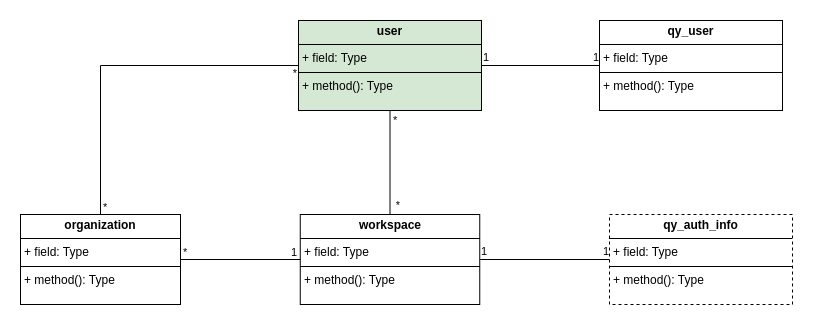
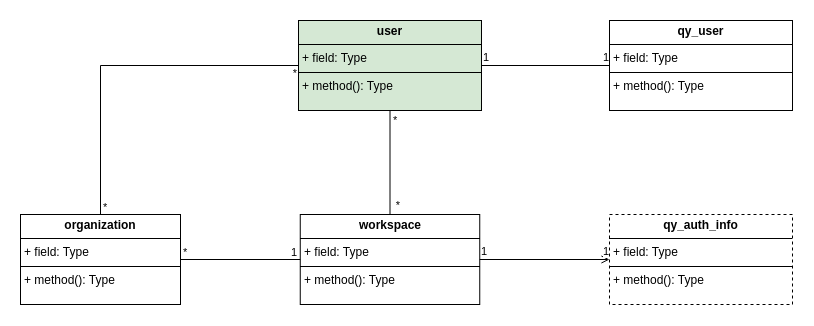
  <mxCell id="0" />
  <mxCell id="1" parent="0" />
  <mxCell id="2" value="1" style="resizable=0;align=right;verticalAlign=bottom;labelBackgroundColor=none;fontSize=12;" connectable="0" vertex="1" parent="1"><mxGeometry x="347" y="293" as="geometry" /></mxCell>
  <mxCell id="3" value="*" style="edgeLabel;html=1;align=center;verticalAlign=middle;resizable=0;points=[];" vertex="1" connectable="0" parent="1"><mxGeometry x="361" y="299" as="geometry" /></mxCell>
  <mxCell id="4" value="&lt;p style=&quot;margin:0px;margin-top:4px;text-align:center;&quot;&gt;&lt;b&gt;workspace&lt;/b&gt;&lt;/p&gt;&lt;hr size=&quot;1&quot; style=&quot;border-style:solid;&quot;&gt;&lt;p style=&quot;margin:0px;margin-left:4px;&quot;&gt;+ field: Type&lt;/p&gt;&lt;hr size=&quot;1&quot; style=&quot;border-style:solid;&quot;&gt;&lt;p style=&quot;margin:0px;margin-left:4px;&quot;&gt;+ method(): Type&lt;/p&gt;" style="verticalAlign=top;align=left;overflow=fill;html=1;whiteSpace=wrap;" vertex="1" parent="1"><mxGeometry x="299.75" y="214" width="179.5" height="90" as="geometry" /></mxCell>
- <mxCell id="5" value="&lt;p style=&quot;margin:0px;margin-top:4px;text-align:center;&quot;&gt;&lt;b&gt;qy_user&lt;/b&gt;&lt;/p&gt;&lt;hr size=&quot;1&quot; style=&quot;border-style:solid;&quot;&gt;&lt;p style=&quot;margin:0px;margin-left:4px;&quot;&gt;+ field: Type&lt;/p&gt;&lt;hr size=&quot;1&quot; style=&quot;border-style:solid;&quot;&gt;&lt;p style=&quot;margin:0px;margin-left:4px;&quot;&gt;+ method(): Type&lt;/p&gt;" style="verticalAlign=top;align=left;overflow=fill;html=1;whiteSpace=wrap;" vertex="1" parent="1"><mxGeometry x="599" y="20" width="183" height="90" as="geometry" /></mxCell>
+ <mxCell id="5" value="&lt;p style=&quot;margin:0px;margin-top:4px;text-align:center;&quot;&gt;&lt;b&gt;qy_user&lt;/b&gt;&lt;/p&gt;&lt;hr size=&quot;1&quot; style=&quot;border-style:solid;&quot;&gt;&lt;p style=&quot;margin:0px;margin-left:4px;&quot;&gt;+ field: Type&lt;/p&gt;&lt;hr size=&quot;1&quot; style=&quot;border-style:solid;&quot;&gt;&lt;p style=&quot;margin:0px;margin-left:4px;&quot;&gt;+ method(): Type&lt;/p&gt;" style="verticalAlign=top;align=left;overflow=fill;html=1;whiteSpace=wrap;" vertex="1" parent="1"><mxGeometry x="609" y="20" width="183" height="90" as="geometry" /></mxCell>
  <mxCell id="6" value="&lt;p style=&quot;margin:0px;margin-top:4px;text-align:center;&quot;&gt;&lt;b&gt;qy_auth_info&lt;/b&gt;&lt;/p&gt;&lt;hr size=&quot;1&quot; style=&quot;border-style:solid;&quot;&gt;&lt;p style=&quot;margin:0px;margin-left:4px;&quot;&gt;+ field: Type&lt;/p&gt;&lt;hr size=&quot;1&quot; style=&quot;border-style:solid;&quot;&gt;&lt;p style=&quot;margin:0px;margin-left:4px;&quot;&gt;+ method(): Type&lt;/p&gt;" style="verticalAlign=top;align=left;overflow=fill;html=1;whiteSpace=wrap;dashed=1;" vertex="1" parent="1"><mxGeometry x="609" y="214" width="183" height="90" as="geometry" /></mxCell>
  <mxCell id="7" value="&lt;p style=&quot;margin:0px;margin-top:4px;text-align:center;&quot;&gt;&lt;b&gt;user&lt;/b&gt;&lt;/p&gt;&lt;hr size=&quot;1&quot; style=&quot;border-style:solid;&quot;&gt;&lt;p style=&quot;margin:0px;margin-left:4px;&quot;&gt;+ field: Type&lt;/p&gt;&lt;hr size=&quot;1&quot; style=&quot;border-style:solid;&quot;&gt;&lt;p style=&quot;margin:0px;margin-left:4px;&quot;&gt;+ method(): Type&lt;/p&gt;" style="verticalAlign=top;align=left;overflow=fill;html=1;whiteSpace=wrap;fillColor=#d5e8d4;" vertex="1" parent="1"><mxGeometry x="298" y="20" width="183" height="90" as="geometry" /></mxCell>
  <mxCell id="8" value="&lt;p style=&quot;margin:0px;margin-top:4px;text-align:center;&quot;&gt;&lt;b&gt;organization&lt;/b&gt;&lt;/p&gt;&lt;hr size=&quot;1&quot; style=&quot;border-style:solid;&quot;&gt;&lt;p style=&quot;margin:0px;margin-left:4px;&quot;&gt;+ field: Type&lt;/p&gt;&lt;hr size=&quot;1&quot; style=&quot;border-style:solid;&quot;&gt;&lt;p style=&quot;margin:0px;margin-left:4px;&quot;&gt;+ method(): Type&lt;/p&gt;" style="verticalAlign=top;align=left;overflow=fill;html=1;whiteSpace=wrap;" vertex="1" parent="1"><mxGeometry x="20" y="214" width="160" height="90" as="geometry" /></mxCell>
  <mxCell id="9" value="" style="endArrow=none;html=1;edgeStyle=orthogonalEdgeStyle;rounded=0;exitX=0.5;exitY=1;exitDx=0;exitDy=0;entryX=0.5;entryY=0;entryDx=0;entryDy=0;" edge="1" parent="1" source="7" target="4"><mxGeometry relative="1" as="geometry"><mxPoint x="288" y="155" as="sourcePoint" /><mxPoint x="383" y="155" as="targetPoint" /></mxGeometry></mxCell>
  <mxCell id="10" value="*" style="edgeLabel;resizable=0;html=1;align=left;verticalAlign=bottom;" connectable="0" vertex="1" parent="9"><mxGeometry x="-1" relative="1" as="geometry"><mxPoint x="1" y="18" as="offset" /></mxGeometry></mxCell>
  <mxCell id="11" value="*" style="edgeLabel;resizable=0;html=1;align=right;verticalAlign=bottom;" connectable="0" vertex="1" parent="9"><mxGeometry x="1" relative="1" as="geometry"><mxPoint x="10" y="-1" as="offset" /></mxGeometry></mxCell>
  <mxCell id="12" value="" style="endArrow=none;html=1;edgeStyle=orthogonalEdgeStyle;rounded=0;exitX=1;exitY=0.5;exitDx=0;exitDy=0;entryX=0;entryY=0.5;entryDx=0;entryDy=0;" edge="1" parent="1" source="8" target="4"><mxGeometry relative="1" as="geometry"><mxPoint x="400" y="120" as="sourcePoint" /><mxPoint x="400" y="224" as="targetPoint" /></mxGeometry></mxCell>
  <mxCell id="13" value="*" style="edgeLabel;resizable=0;html=1;align=left;verticalAlign=bottom;" connectable="0" vertex="1" parent="12"><mxGeometry x="-1" relative="1" as="geometry"><mxPoint x="1" y="1" as="offset" /></mxGeometry></mxCell>
  <mxCell id="14" value="1" style="edgeLabel;resizable=0;html=1;align=right;verticalAlign=bottom;" connectable="0" vertex="1" parent="12"><mxGeometry x="1" relative="1" as="geometry"><mxPoint x="-3" y="1" as="offset" /></mxGeometry></mxCell>
  <mxCell id="15" value="" style="endArrow=none;html=1;edgeStyle=orthogonalEdgeStyle;rounded=0;exitX=0.5;exitY=0;exitDx=0;exitDy=0;entryX=0;entryY=0.5;entryDx=0;entryDy=0;" edge="1" parent="1" source="8" target="7"><mxGeometry relative="1" as="geometry"><mxPoint x="190" y="269" as="sourcePoint" /><mxPoint x="310" y="269" as="targetPoint" /></mxGeometry></mxCell>
  <mxCell id="16" value="*" style="edgeLabel;resizable=0;html=1;align=left;verticalAlign=bottom;" connectable="0" vertex="1" parent="15"><mxGeometry x="-1" relative="1" as="geometry"><mxPoint x="1" y="1" as="offset" /></mxGeometry></mxCell>
  <mxCell id="17" value="*" style="edgeLabel;resizable=0;html=1;align=right;verticalAlign=bottom;" connectable="0" vertex="1" parent="15"><mxGeometry x="1" relative="1" as="geometry"><mxPoint x="-1" y="16" as="offset" /></mxGeometry></mxCell>
  <mxCell id="18" value="" style="endArrow=none;html=1;edgeStyle=orthogonalEdgeStyle;rounded=0;exitX=1;exitY=0.5;exitDx=0;exitDy=0;entryX=0;entryY=0.5;entryDx=0;entryDy=0;" edge="1" parent="1" source="7" target="5"><mxGeometry relative="1" as="geometry"><mxPoint x="711" y="117" as="sourcePoint" /><mxPoint x="607" y="65" as="targetPoint" /></mxGeometry></mxCell>
  <mxCell id="19" value="1" style="edgeLabel;resizable=0;html=1;align=left;verticalAlign=bottom;" connectable="0" vertex="1" parent="18"><mxGeometry x="-1" relative="1" as="geometry" /></mxCell>
  <mxCell id="20" value="1" style="edgeLabel;resizable=0;html=1;align=right;verticalAlign=bottom;" connectable="0" vertex="1" parent="18"><mxGeometry x="1" relative="1" as="geometry" /></mxCell>
- <mxCell id="21" value="" style="endArrow=none;html=1;edgeStyle=orthogonalEdgeStyle;rounded=0;exitX=1;exitY=0.5;exitDx=0;exitDy=0;entryX=0;entryY=0.5;entryDx=0;entryDy=0;" edge="1" parent="1" source="4" target="6"><mxGeometry relative="1" as="geometry"><mxPoint x="490" y="244" as="sourcePoint" /><mxPoint x="618" y="244" as="targetPoint" /></mxGeometry></mxCell>
+ <mxCell id="21" value="" style="endArrow=open;html=1;edgeStyle=orthogonalEdgeStyle;rounded=0;exitX=1;exitY=0.5;exitDx=0;exitDy=0;entryX=0;entryY=0.5;entryDx=0;entryDy=0;" edge="1" parent="1" source="4" target="6"><mxGeometry relative="1" as="geometry"><mxPoint x="490" y="244" as="sourcePoint" /><mxPoint x="618" y="244" as="targetPoint" /></mxGeometry></mxCell>
  <mxCell id="22" value="1" style="edgeLabel;resizable=0;html=1;align=left;verticalAlign=bottom;" connectable="0" vertex="1" parent="21"><mxGeometry x="-1" relative="1" as="geometry" /></mxCell>
  <mxCell id="23" value="1" style="edgeLabel;resizable=0;html=1;align=right;verticalAlign=bottom;" connectable="0" vertex="1" parent="21"><mxGeometry x="1" relative="1" as="geometry" /></mxCell>
